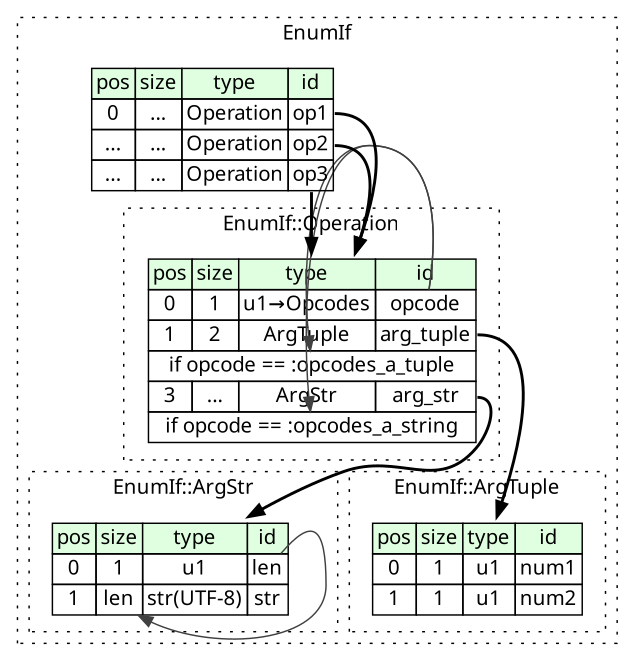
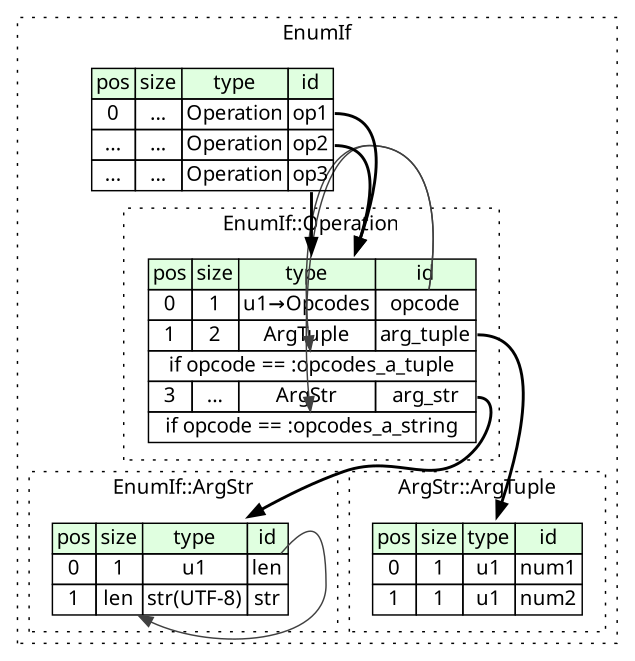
  digraph {
    rankdir=TB
    fontname="Noto Sans"
    node [shape=plaintext fontname="Noto Sans"]
    edge [tailport=opcode_type fontname="Noto Sans" style=bold]
    n1 [label=<<TABLE BORDER="0" CELLBORDER="1" CELLSPACING="0"> 				<TR><TD BGCOLOR="#E0FFE0">pos</TD><TD BGCOLOR="#E0FFE0">size</TD><TD BGCOLOR="#E0FFE0">type</TD><TD BGCOLOR="#E0FFE0">id</TD></TR> 				<TR><TD PORT="len_pos">0</TD><TD PORT="len_size">1</TD><TD>u1</TD><TD PORT="len_type">len</TD></TR> 				<TR><TD PORT="str_pos">1</TD><TD PORT="str_size">len</TD><TD>str(UTF-8)</TD><TD PORT="str_type">str</TD></TR> 			</TABLE>>]
    n2 [label=<<TABLE BORDER="0" CELLBORDER="1" CELLSPACING="0"> 				<TR><TD BGCOLOR="#E0FFE0">pos</TD><TD BGCOLOR="#E0FFE0">size</TD><TD BGCOLOR="#E0FFE0">type</TD><TD BGCOLOR="#E0FFE0">id</TD></TR> 				<TR><TD PORT="num1_pos">0</TD><TD PORT="num1_size">1</TD><TD>u1</TD><TD PORT="num1_type">num1</TD></TR> 				<TR><TD PORT="num2_pos">1</TD><TD PORT="num2_size">1</TD><TD>u1</TD><TD PORT="num2_type">num2</TD></TR> 			</TABLE>>]
    n3 [label=<<TABLE BORDER="0" CELLBORDER="1" CELLSPACING="0"> 				<TR><TD BGCOLOR="#E0FFE0">pos</TD><TD BGCOLOR="#E0FFE0">size</TD><TD BGCOLOR="#E0FFE0">type</TD><TD BGCOLOR="#E0FFE0">id</TD></TR> 				<TR><TD PORT="opcode_pos">0</TD><TD PORT="opcode_size">1</TD><TD>u1→Opcodes</TD><TD PORT="opcode_type">opcode</TD></TR> 				<TR><TD PORT="arg_tuple_pos">1</TD><TD PORT="arg_tuple_size">2</TD><TD>ArgTuple</TD><TD PORT="arg_tuple_type">arg_tuple</TD></TR> 				<TR><TD COLSPAN="4" PORT="arg_tuple__if">if opcode == :opcodes_a_tuple</TD></TR> 				<TR><TD PORT="arg_str_pos">3</TD><TD PORT="arg_str_size">...</TD><TD>ArgStr</TD><TD PORT="arg_str_type">arg_str</TD></TR> 				<TR><TD COLSPAN="4" PORT="arg_str__if">if opcode == :opcodes_a_string</TD></TR> 			</TABLE>>]
    n4 [label=<<TABLE BORDER="0" CELLBORDER="1" CELLSPACING="0"> 			<TR><TD BGCOLOR="#E0FFE0">pos</TD><TD BGCOLOR="#E0FFE0">size</TD><TD BGCOLOR="#E0FFE0">type</TD><TD BGCOLOR="#E0FFE0">id</TD></TR> 			<TR><TD PORT="op1_pos">0</TD><TD PORT="op1_size">...</TD><TD>Operation</TD><TD PORT="op1_type">op1</TD></TR> 			<TR><TD PORT="op2_pos">...</TD><TD PORT="op2_size">...</TD><TD>Operation</TD><TD PORT="op2_type">op2</TD></TR> 			<TR><TD PORT="op3_pos">...</TD><TD PORT="op3_size">...</TD><TD>Operation</TD><TD PORT="op3_type">op3</TD></TR> 		</TABLE>>]
    subgraph cluster_1 {
      label=EnumIf
      style=dotted
      n4
      subgraph cluster_2 {
        label="EnumIf::ArgStr"
        style=dotted
        n1
      }
      subgraph cluster_3 {
-       label="EnumIf::ArgTuple"
+       label="ArgStr::ArgTuple"
        style=dotted
        n2
      }
      subgraph cluster_4 {
        label="EnumIf::Operation"
        style=dotted
        n3
      }
    }
    n1 -> n1 [color="#404040" headport=str_size tailport=len_type style=""]
    n3 -> n1 [tailport=arg_str_type]
    n3 -> n2 [tailport=arg_tuple_type]
    n3 -> n3 [color="#404040" headport=arg_tuple__if style=""]
    n3 -> n3 [color="#404040" headport=arg_str__if style=""]
    n4 -> n3 [tailport=op1_type]
    n4 -> n3 [tailport=op2_type]
    n4 -> n3 [tailport=op3_type]
  }
